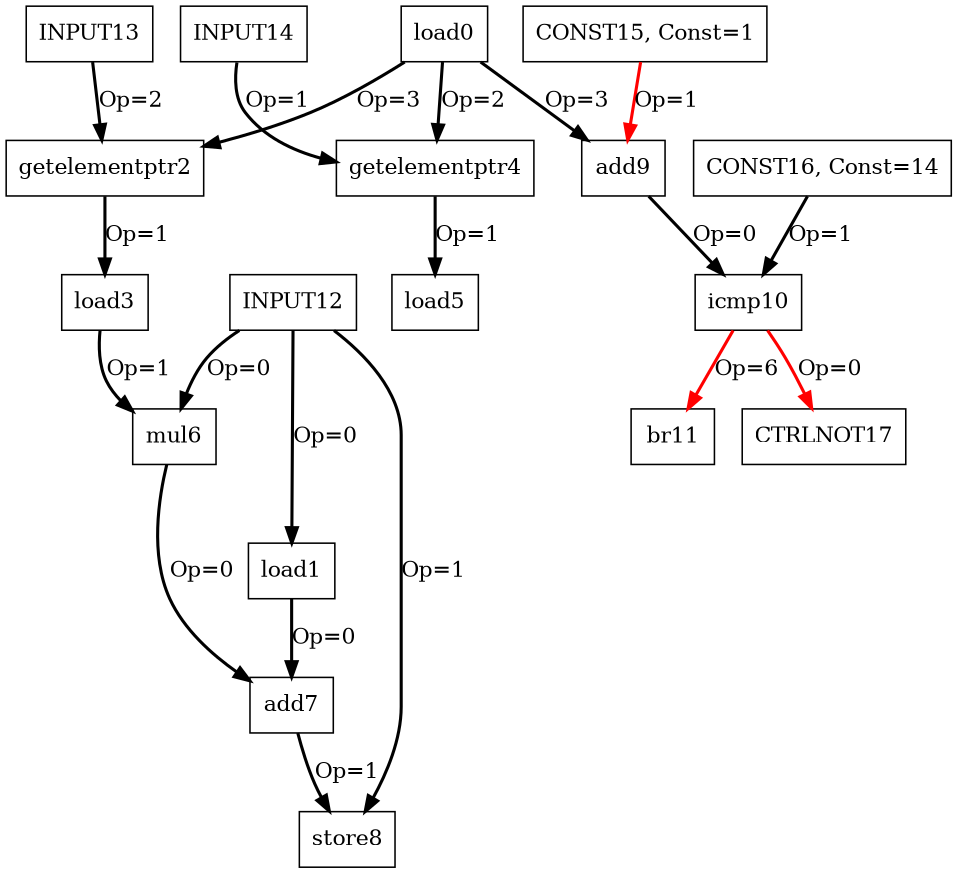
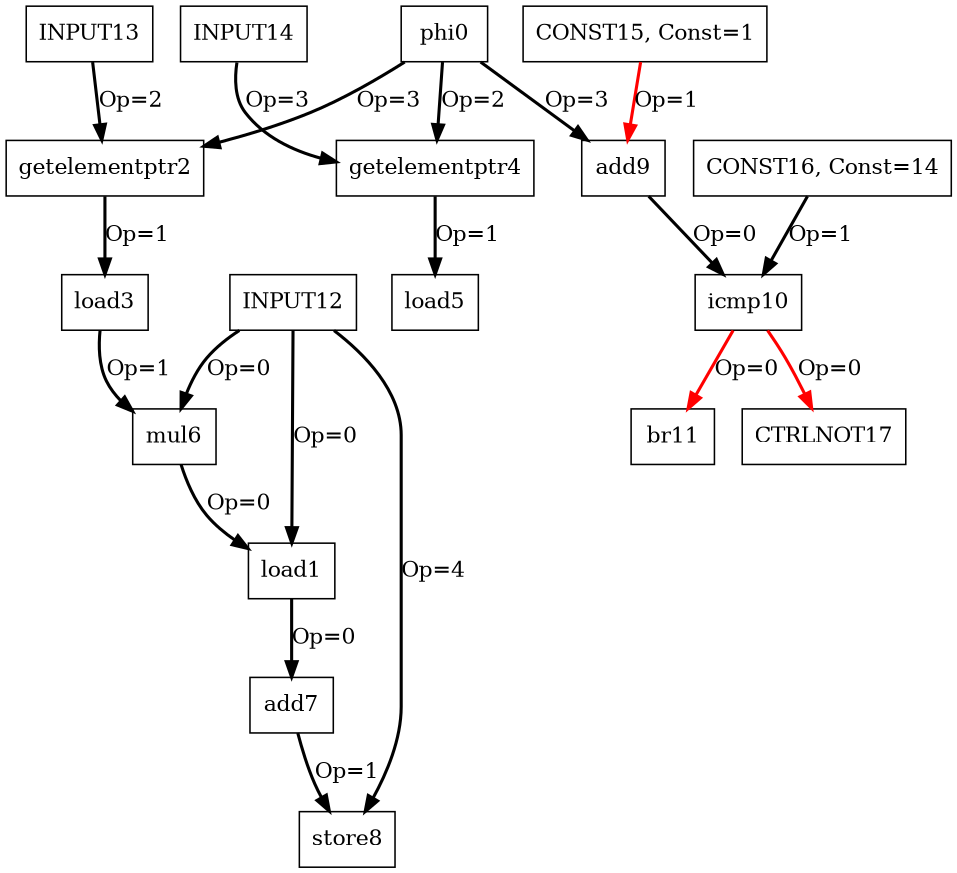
  digraph {
    node [color=black shape=box]
    edge [color=black style=bold]
-   n1 [label=load0]
+   n1 [label=phi0]
    n2 [label=getelementptr2]
    n3 [label=getelementptr4]
    n4 [label=add9]
    n5 [label=load3]
    n6 [label=load5]
    n7 [label=icmp10]
    n8 [label=load1]
    n9 [label=add7]
    n10 [label=store8]
    n11 [label=mul6]
    n12 [label=br11]
    n13 [label=CTRLNOT17]
    n14 [label=INPUT12]
    n15 [label=INPUT13]
    n16 [label=INPUT14]
    n17 [label="CONST15, Const=1"]
    n18 [label="CONST16, Const=14"]
    n1 -> n2 [label="Op=3"]
    n1 -> n3 [label="Op=2"]
    n1 -> n4 [label="Op=3"]
    n2 -> n5 [label="Op=1"]
    n3 -> n6 [label="Op=1"]
    n4 -> n7 [label="Op=0"]
    n5 -> n11 [label="Op=1"]
-   n7 -> n12 [color=red label="Op=6"]
+   n7 -> n12 [color=red label="Op=0"]
    n7 -> n13 [color=red label="Op=0"]
    n8 -> n9 [label="Op=0"]
    n9 -> n10 [label="Op=1"]
-   n11 -> n9 [label="Op=0"]
+   n11 -> n8 [label="Op=0"]
    n14 -> n8 [label="Op=0"]
-   n14 -> n10 [label="Op=1"]
+   n14 -> n10 [label="Op=4"]
    n14 -> n11 [label="Op=0"]
    n15 -> n2 [label="Op=2"]
-   n16 -> n3 [label="Op=1"]
+   n16 -> n3 [label="Op=3"]
    n17 -> n4 [color=red label="Op=1"]
    n18 -> n7 [label="Op=1"]
  }
